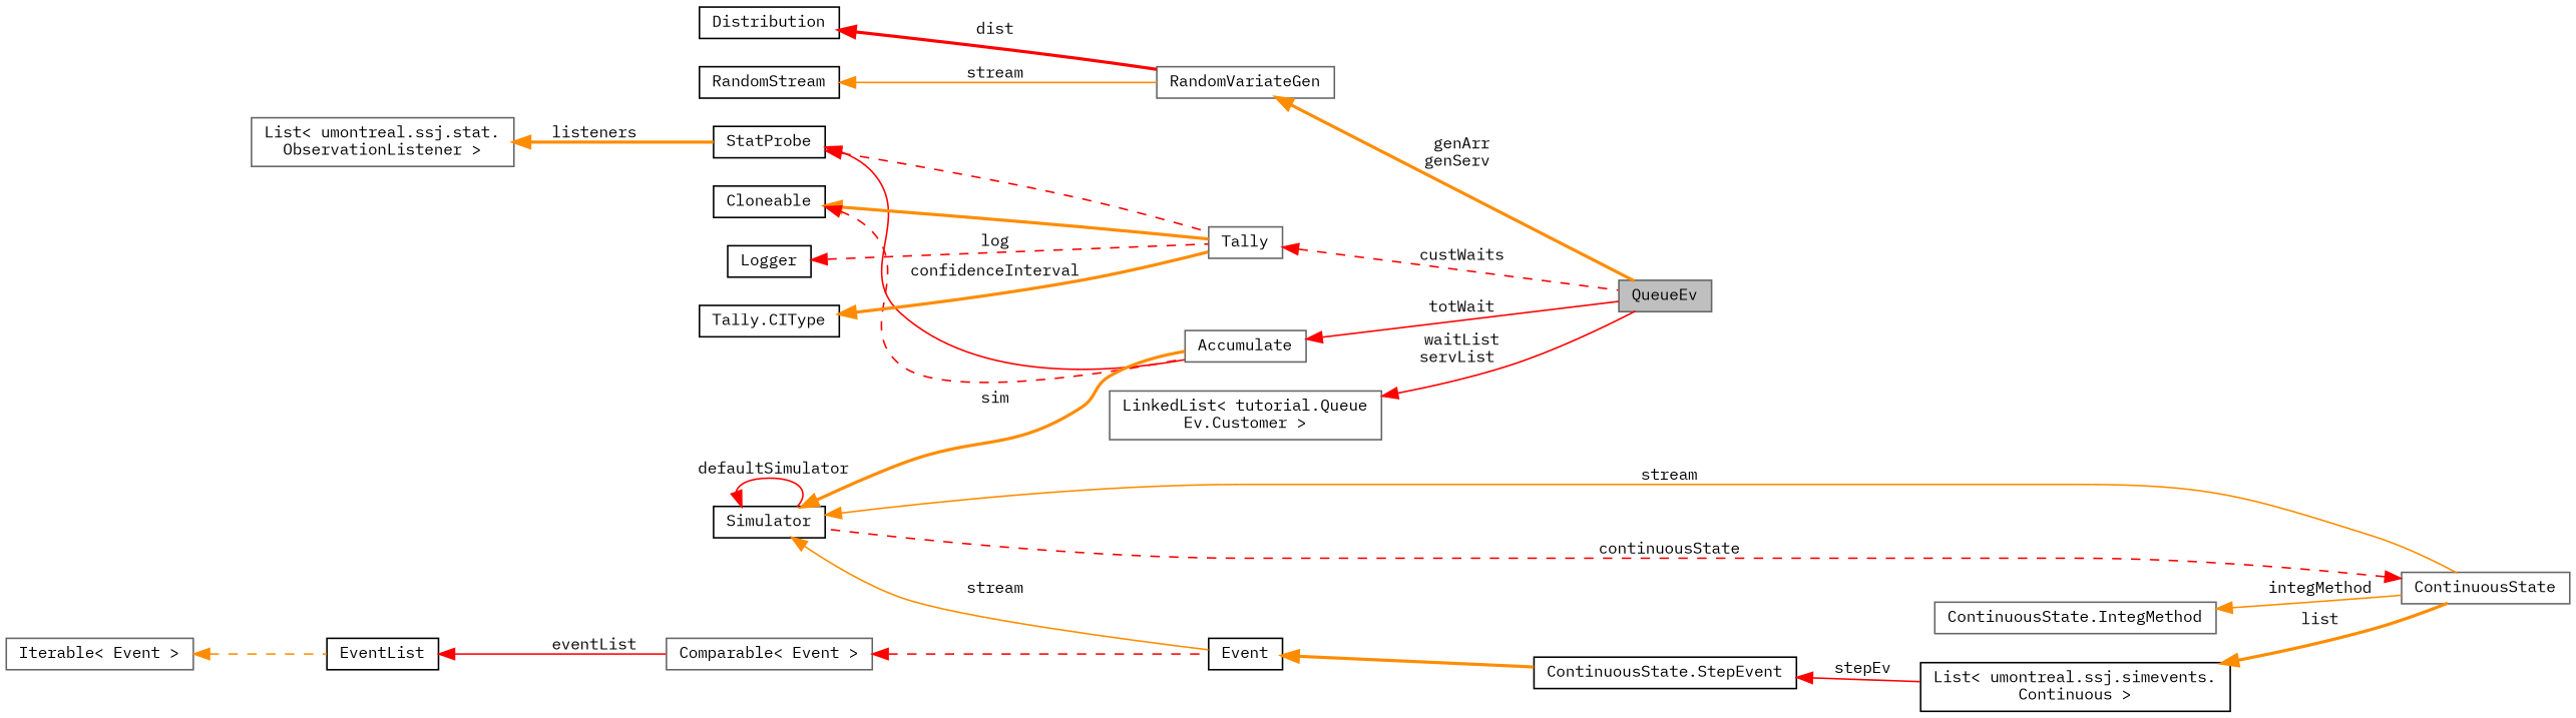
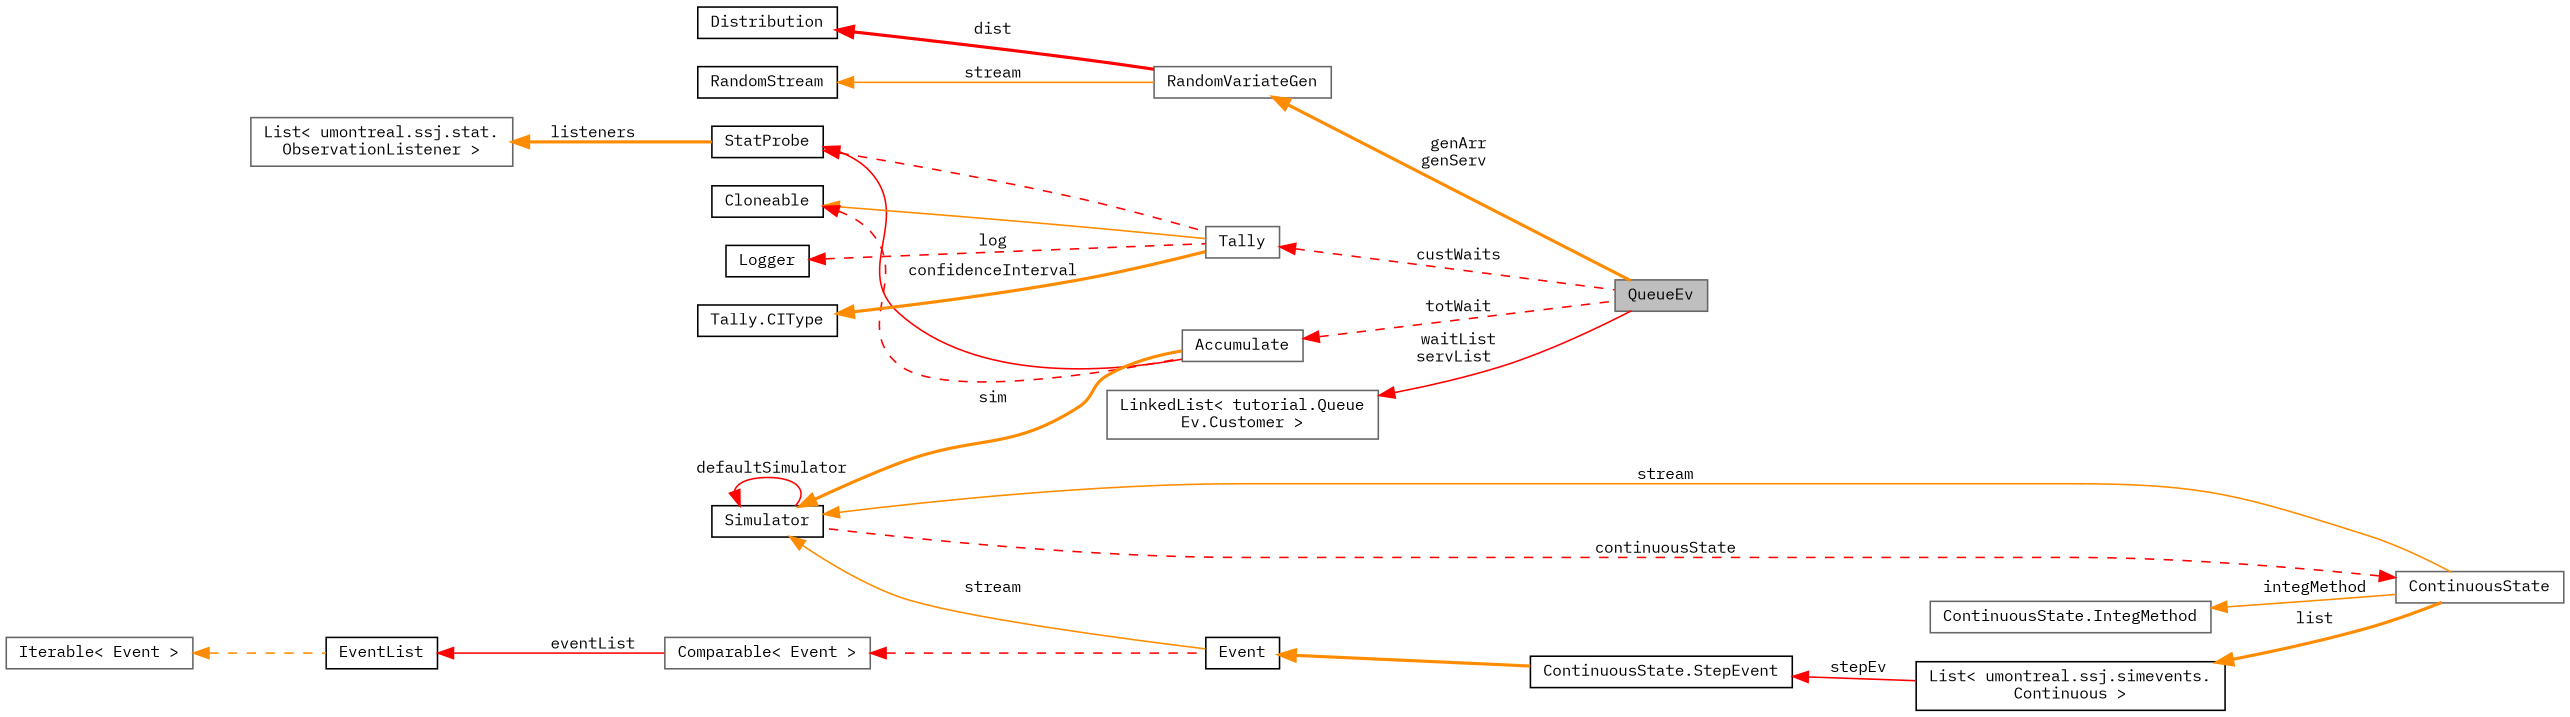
  digraph {
    fontname="IBM Plex Mono"
    rankdir=LR
    node [color=black fontname="IBM Plex Mono" fontsize=10 shape=record]
    edge [color=red dir=back fontname="IBM Plex Mono" fontsize=10 labelfontname=Helvetica labelfontsize=10 style=solid]
    n1 [color=gray40 fillcolor=grey75 fontcolor=black height=0.2 label=QueueEv style=filled width=0.4]
    n2 [color=gray40 height=0.2 label=RandomVariateGen width=0.4]
    n3 [height=0.2 label=Distribution width=0.4]
    n4 [height=0.2 label=RandomStream width=0.4]
    n5 [color=gray40 height=0.2 label=Tally width=0.4]
    n6 [height=0.2 label=StatProbe width=0.4]
    n7 [color=gray40 height=0.2 label=Accumulate width=0.4]
    n8 [color=gray40 height=0.2 label="List\< umontreal.ssj.stat.\lObservationListener \>" width=0.4]
    n9 [height=0.2 label=Cloneable width=0.4]
    n10 [height=0.2 label=Logger width=0.4]
    n11 [height=0.2 label="Tally.CIType" width=0.4]
    n12 [height=0.2 label=Simulator width=0.4]
    n13 [color=gray40 height=0.2 label=ContinuousState width=0.4]
    n14 [height=0.2 label=Event width=0.4]
    n15 [height=0.2 label="ContinuousState.StepEvent" width=0.4]
    n16 [height=0.2 label=EventList width=0.4]
    n17 [color=gray40 height=0.2 label="Comparable\< Event \>" width=0.4]
    n18 [color=gray40 height=0.2 label="Iterable\< Event \>" width=0.4]
    n19 [color=gray40 height=0.2 label="ContinuousState.IntegMethod" width=0.4]
    n20 [height=0.2 label="List\< umontreal.ssj.simevents.\lContinuous \>" width=0.4]
    n21 [color=gray40 height=0.2 label="LinkedList\< tutorial.Queue\lEv.Customer \>" width=0.4]
    n2 -> n1 [color=darkorange label=" genArr\ngenServ" style=bold]
    n3 -> n2 [label=" dist" style=bold]
    n4 -> n2 [color=darkorange label=" stream"]
    n5 -> n1 [label=" custWaits" style=dashed]
    n6 -> n5 [style=dashed]
    n6 -> n7
-   n7 -> n1 [label=" totWait"]
+   n7 -> n1 [label=" totWait" style=dashed]
    n8 -> n6 [color=darkorange label=" listeners" style=bold]
-   n9 -> n5 [color=darkorange style=bold]
+   n9 -> n5 [color=darkorange]
    n9 -> n7 [style=dashed]
    n10 -> n5 [label=" log" style=dashed]
    n11 -> n5 [color=darkorange label=" confidenceInterval" style=bold]
    n12 -> n7 [color=darkorange label=" sim" style=bold]
    n12 -> n12 [label=" defaultSimulator"]
    n12 -> n13 [color=darkorange label=" stream"]
    n12 -> n14 [color=darkorange label=" stream"]
    n13 -> n12 [label=" continuousState" style=dashed]
    n14 -> n15 [color=darkorange style=bold]
    n15 -> n20 [label=" stepEv"]
    n16 -> n17 [label=" eventList"]
    n17 -> n14 [style=dashed]
    n18 -> n16 [color=darkorange style=dashed]
    n19 -> n13 [color=darkorange label=" integMethod"]
    n20 -> n13 [color=darkorange label=" list" style=bold]
    n21 -> n1 [label=" waitList\nservList"]
  }
